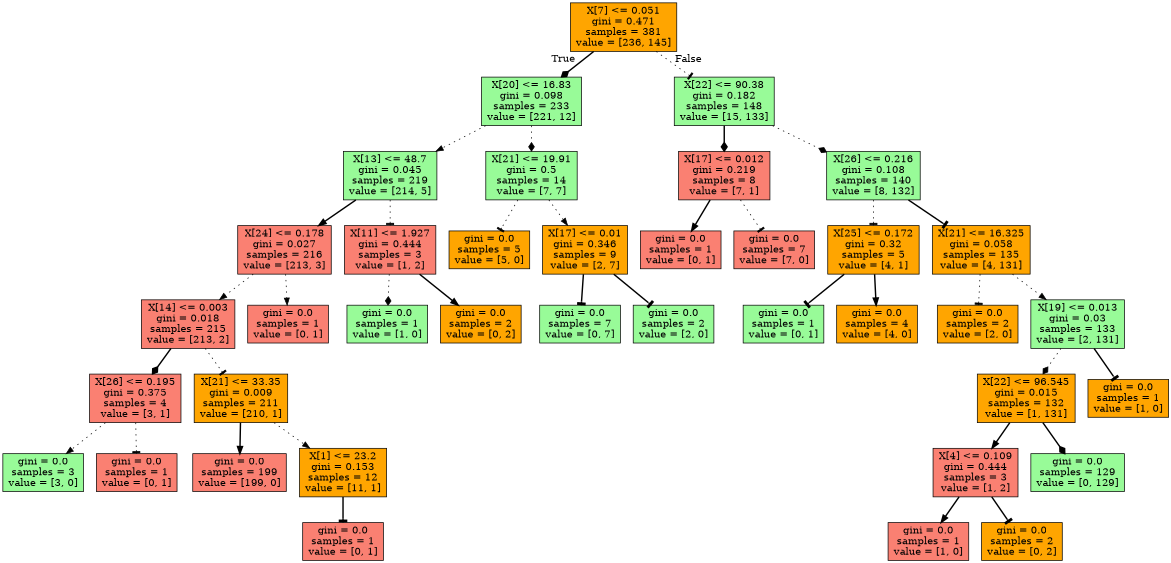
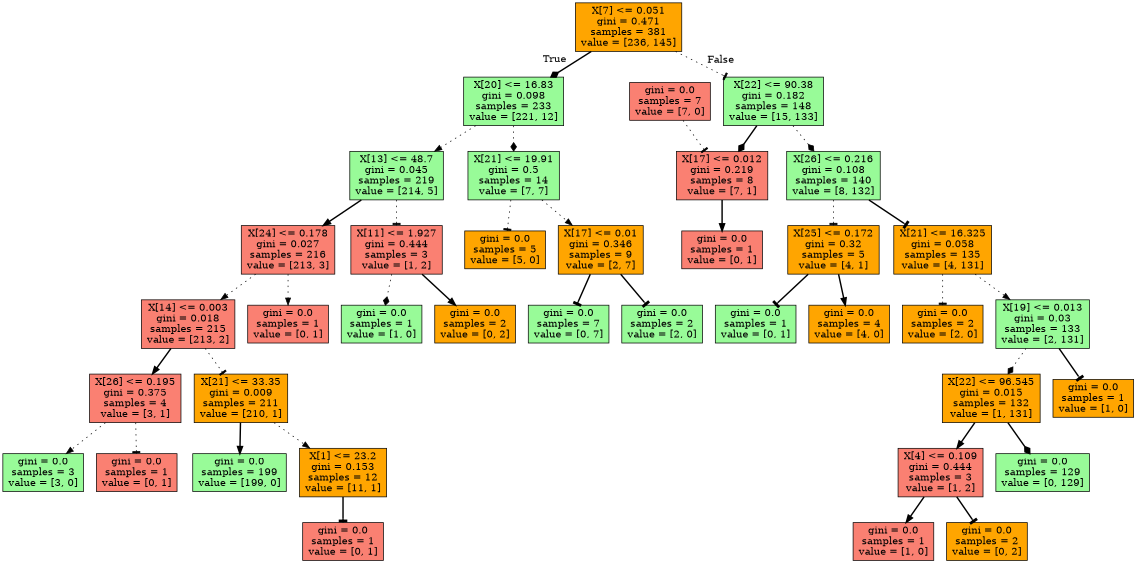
  digraph {
    node [fillcolor=orange shape=box style=filled]
    edge [arrowhead=tee style=dotted]
    n1 [label="X[7] <= 0.051\ngini = 0.471\nsamples = 381\nvalue = [236, 145]"]
    n2 [fillcolor=palegreen label="X[20] <= 16.83\ngini = 0.098\nsamples = 233\nvalue = [221, 12]"]
    n3 [fillcolor=palegreen label="X[22] <= 90.38\ngini = 0.182\nsamples = 148\nvalue = [15, 133]"]
    n4 [fillcolor=palegreen label="X[13] <= 48.7\ngini = 0.045\nsamples = 219\nvalue = [214, 5]"]
    n5 [fillcolor=palegreen label="X[21] <= 19.91\ngini = 0.5\nsamples = 14\nvalue = [7, 7]"]
    n6 [fillcolor=salmon label="X[17] <= 0.012\ngini = 0.219\nsamples = 8\nvalue = [7, 1]"]
    n7 [fillcolor=palegreen label="X[26] <= 0.216\ngini = 0.108\nsamples = 140\nvalue = [8, 132]"]
    n8 [fillcolor=salmon label="X[24] <= 0.178\ngini = 0.027\nsamples = 216\nvalue = [213, 3]"]
    n9 [fillcolor=salmon label="X[11] <= 1.927\ngini = 0.444\nsamples = 3\nvalue = [1, 2]"]
    n10 [label="gini = 0.0\nsamples = 5\nvalue = [5, 0]"]
    n11 [label="X[17] <= 0.01\ngini = 0.346\nsamples = 9\nvalue = [2, 7]"]
    n12 [fillcolor=salmon label="X[14] <= 0.003\ngini = 0.018\nsamples = 215\nvalue = [213, 2]"]
    n13 [fillcolor=salmon label="gini = 0.0\nsamples = 1\nvalue = [0, 1]"]
    n14 [fillcolor=palegreen label="gini = 0.0\nsamples = 1\nvalue = [1, 0]"]
    n15 [label="gini = 0.0\nsamples = 2\nvalue = [0, 2]"]
    n16 [fillcolor=salmon label="X[26] <= 0.195\ngini = 0.375\nsamples = 4\nvalue = [3, 1]"]
    n17 [label="X[21] <= 33.35\ngini = 0.009\nsamples = 211\nvalue = [210, 1]"]
    n18 [fillcolor=palegreen label="gini = 0.0\nsamples = 3\nvalue = [3, 0]"]
    n19 [fillcolor=salmon label="gini = 0.0\nsamples = 1\nvalue = [0, 1]"]
-   n20 [fillcolor=salmon label="gini = 0.0\nsamples = 199\nvalue = [199, 0]"]
+   n20 [fillcolor=palegreen label="gini = 0.0\nsamples = 199\nvalue = [199, 0]"]
    n21 [label="X[1] <= 23.2\ngini = 0.153\nsamples = 12\nvalue = [11, 1]"]
    n22 [fillcolor=salmon label="gini = 0.0\nsamples = 1\nvalue = [0, 1]"]
    n23 [fillcolor=palegreen label="gini = 0.0\nsamples = 7\nvalue = [0, 7]"]
    n24 [fillcolor=palegreen label="gini = 0.0\nsamples = 2\nvalue = [2, 0]"]
    n25 [fillcolor=salmon label="gini = 0.0\nsamples = 1\nvalue = [0, 1]"]
    n26 [fillcolor=salmon label="gini = 0.0\nsamples = 7\nvalue = [7, 0]"]
    n27 [label="X[25] <= 0.172\ngini = 0.32\nsamples = 5\nvalue = [4, 1]"]
    n28 [label="X[21] <= 16.325\ngini = 0.058\nsamples = 135\nvalue = [4, 131]"]
    n29 [fillcolor=palegreen label="gini = 0.0\nsamples = 1\nvalue = [0, 1]"]
    n30 [label="gini = 0.0\nsamples = 4\nvalue = [4, 0]"]
    n31 [label="gini = 0.0\nsamples = 2\nvalue = [2, 0]"]
    n32 [fillcolor=palegreen label="X[19] <= 0.013\ngini = 0.03\nsamples = 133\nvalue = [2, 131]"]
    n33 [label="X[22] <= 96.545\ngini = 0.015\nsamples = 132\nvalue = [1, 131]"]
    n34 [label="gini = 0.0\nsamples = 1\nvalue = [1, 0]"]
    n35 [fillcolor=salmon label="X[4] <= 0.109\ngini = 0.444\nsamples = 3\nvalue = [1, 2]"]
    n36 [fillcolor=palegreen label="gini = 0.0\nsamples = 129\nvalue = [0, 129]"]
    n37 [fillcolor=salmon label="gini = 0.0\nsamples = 1\nvalue = [1, 0]"]
    n38 [label="gini = 0.0\nsamples = 2\nvalue = [0, 2]"]
    n1 -> n2 [arrowhead=diamond headlabel=True labelangle=45 labeldistance=2.5 style=bold]
    n1 -> n3 [headlabel=False labelangle=-45 labeldistance=2.5]
    n2 -> n4 [arrowhead=normal]
    n2 -> n5 [arrowhead=diamond]
    n3 -> n6 [arrowhead=diamond style=bold]
    n3 -> n7 [arrowhead=diamond]
    n4 -> n8 [arrowhead=normal style=bold]
    n4 -> n9
    n5 -> n10
    n5 -> n11 [arrowhead=normal]
    n6 -> n25 [arrowhead=normal style=bold]
-   n6 -> n26
+   n26 -> n6
    n7 -> n27
    n7 -> n28 [style=bold]
    n8 -> n12 [arrowhead=normal]
    n8 -> n13 [arrowhead=normal]
    n9 -> n14 [arrowhead=diamond]
    n9 -> n15 [arrowhead=normal style=bold]
    n11 -> n23 [style=bold]
    n11 -> n24 [style=bold]
-   n12 -> n16 [arrowhead=diamond style=bold]
+   n12 -> n16 [arrowhead=normal style=bold]
    n12 -> n17
    n16 -> n18 [arrowhead=normal]
    n16 -> n19
    n17 -> n20 [arrowhead=normal style=bold]
    n17 -> n21 [arrowhead=normal]
    n21 -> n22 [style=bold]
    n27 -> n29 [style=bold]
    n27 -> n30 [arrowhead=normal style=bold]
    n28 -> n31
    n28 -> n32 [arrowhead=normal]
    n32 -> n33 [arrowhead=diamond]
    n32 -> n34 [style=bold]
    n33 -> n35 [arrowhead=normal style=bold]
    n33 -> n36 [arrowhead=diamond style=bold]
    n35 -> n37 [arrowhead=normal style=bold]
    n35 -> n38 [style=bold]
  }
